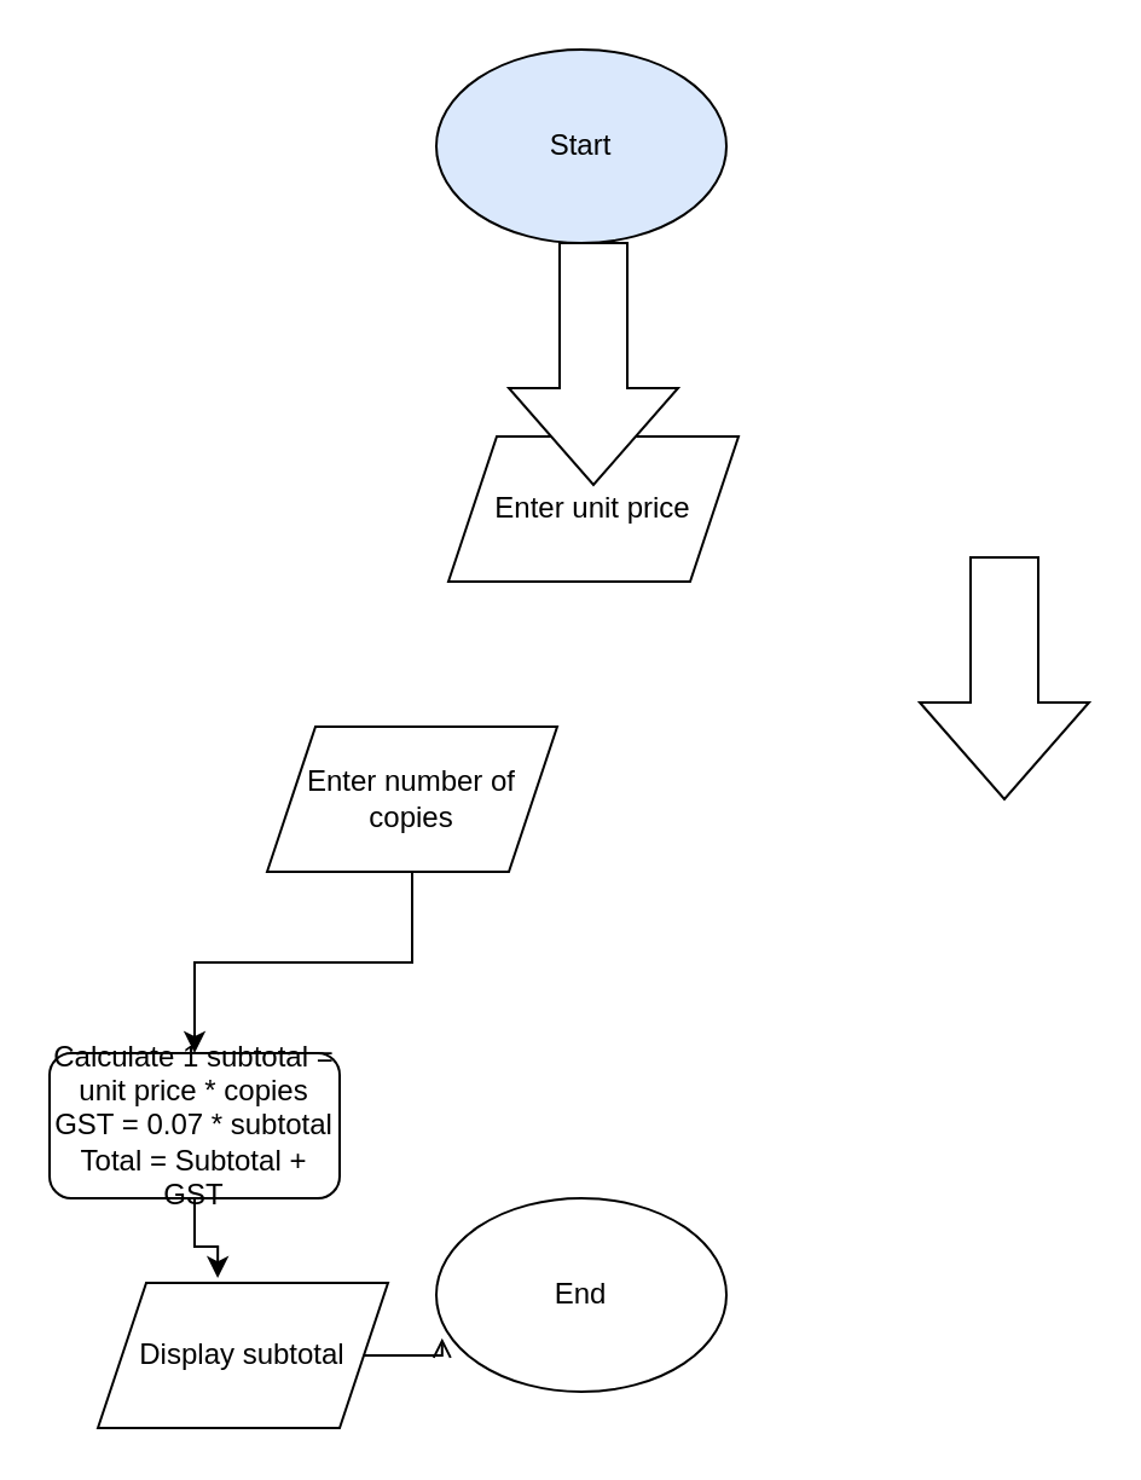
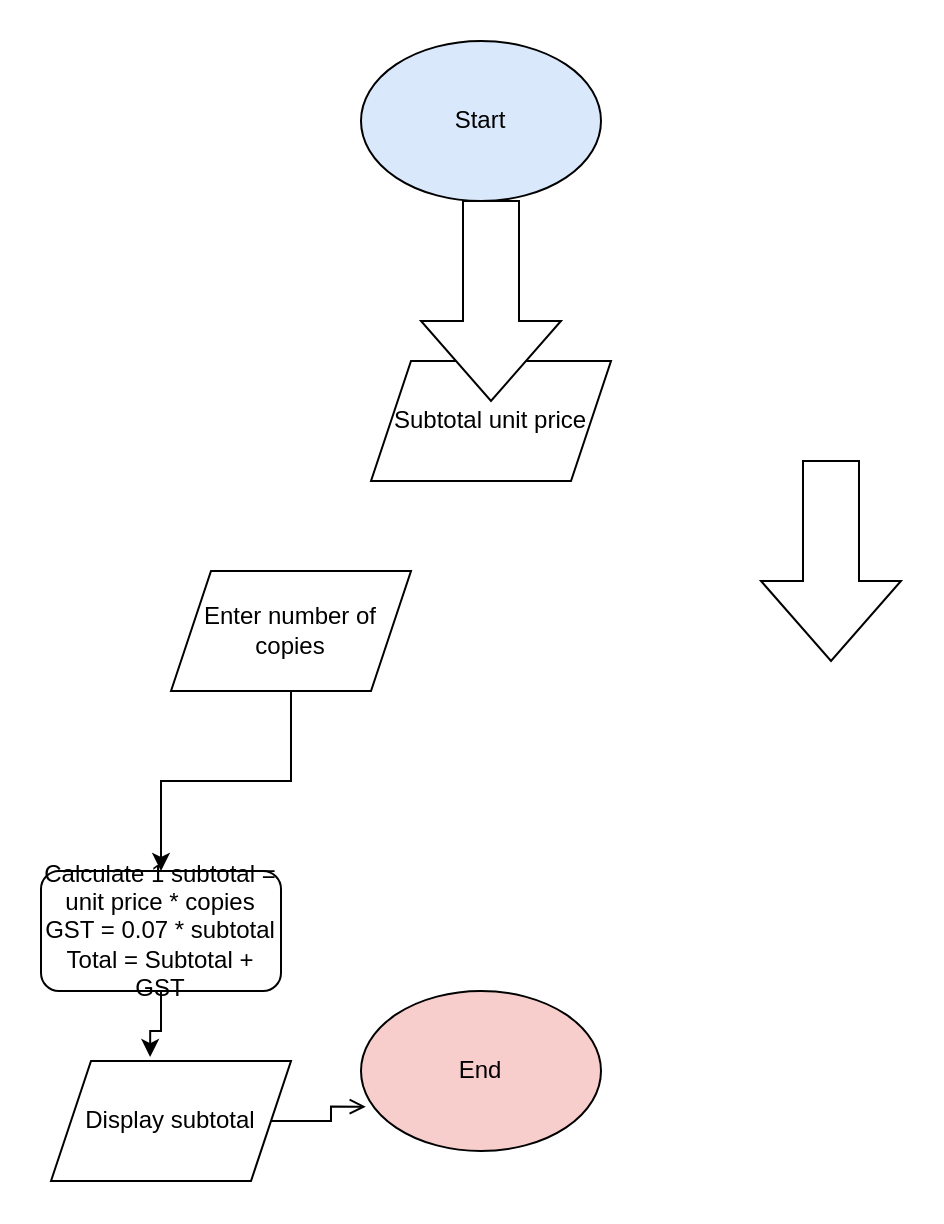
  <mxCell id="0" />
  <mxCell id="1" parent="0" />
  <mxCell id="2" value="Start" style="ellipse;whiteSpace=wrap;html=1;fillColor=#dae8fc;" vertex="1" parent="1"><mxGeometry x="180" y="20" width="120" height="80" as="geometry" /></mxCell>
- <mxCell id="3" value="Enter unit price" style="shape=parallelogram;perimeter=parallelogramPerimeter;whiteSpace=wrap;html=1;fixedSize=1;" vertex="1" parent="1"><mxGeometry x="185" y="180" width="120" height="60" as="geometry" /></mxCell>
+ <mxCell id="3" value="Subtotal unit price" style="shape=parallelogram;perimeter=parallelogramPerimeter;whiteSpace=wrap;html=1;fixedSize=1;" vertex="1" parent="1"><mxGeometry x="185" y="180" width="120" height="60" as="geometry" /></mxCell>
  <mxCell id="4" style="edgeStyle=orthogonalEdgeStyle;rounded=0;orthogonalLoop=1;jettySize=auto;html=1;" edge="1" parent="1" source="5" target="7"><mxGeometry relative="1" as="geometry" /></mxCell>
- <mxCell id="5" value="Enter number of copies" style="shape=parallelogram;perimeter=parallelogramPerimeter;whiteSpace=wrap;html=1;fixedSize=1;" vertex="1" parent="1"><mxGeometry x="110" y="300" width="120" height="60" as="geometry" /></mxCell>
+ <mxCell id="5" value="Enter number of copies" style="shape=parallelogram;perimeter=parallelogramPerimeter;whiteSpace=wrap;html=1;fixedSize=1;" vertex="1" parent="1"><mxGeometry x="85" y="285" width="120" height="60" as="geometry" /></mxCell>
  <mxCell id="6" style="edgeStyle=orthogonalEdgeStyle;rounded=0;orthogonalLoop=1;jettySize=auto;html=1;entryX=0.413;entryY=-0.033;entryDx=0;entryDy=0;entryPerimeter=0;" edge="1" parent="1" source="7" target="9"><mxGeometry relative="1" as="geometry" /></mxCell>
  <mxCell id="7" value="Calculate 1 subtotal = unit price * copies&lt;br&gt;GST = 0.07 * subtotal&lt;br&gt;Total = Subtotal + GST" style="rounded=1;whiteSpace=wrap;html=1;" vertex="1" parent="1"><mxGeometry x="20" y="435" width="120" height="60" as="geometry" /></mxCell>
  <mxCell id="8" style="edgeStyle=orthogonalEdgeStyle;rounded=0;orthogonalLoop=1;jettySize=auto;html=1;exitX=1;exitY=0.5;exitDx=0;exitDy=0;entryX=0.02;entryY=0.723;entryDx=0;entryDy=0;entryPerimeter=0;endArrow=open;" edge="1" parent="1" source="9" target="10"><mxGeometry relative="1" as="geometry" /></mxCell>
- <mxCell id="9" value="Display subtotal" style="shape=parallelogram;perimeter=parallelogramPerimeter;whiteSpace=wrap;html=1;fixedSize=1;" vertex="1" parent="1"><mxGeometry x="40" y="530" width="120" height="60" as="geometry" /></mxCell>
- <mxCell id="10" value="End" style="ellipse;whiteSpace=wrap;html=1;" vertex="1" parent="1"><mxGeometry x="180" y="495" width="120" height="80" as="geometry" /></mxCell>
+ <mxCell id="9" value="Display subtotal" style="shape=parallelogram;perimeter=parallelogramPerimeter;whiteSpace=wrap;html=1;fixedSize=1;" vertex="1" parent="1"><mxGeometry x="25" y="530" width="120" height="60" as="geometry" /></mxCell>
+ <mxCell id="10" value="End" style="ellipse;whiteSpace=wrap;html=1;fillColor=#f8cecc;" vertex="1" parent="1"><mxGeometry x="180" y="495" width="120" height="80" as="geometry" /></mxCell>
  <mxCell id="11" value="" style="html=1;shadow=0;dashed=0;align=center;verticalAlign=middle;shape=mxgraph.arrows2.arrow;dy=0.6;dx=40;direction=south;notch=0;" vertex="1" parent="1"><mxGeometry x="210" y="100" width="70" height="100" as="geometry" /></mxCell>
  <mxCell id="12" value="" style="html=1;shadow=0;dashed=0;align=center;verticalAlign=middle;shape=mxgraph.arrows2.arrow;dy=0.6;dx=40;direction=south;notch=0;" vertex="1" parent="1"><mxGeometry x="380" y="230" width="70" height="100" as="geometry" /></mxCell>
